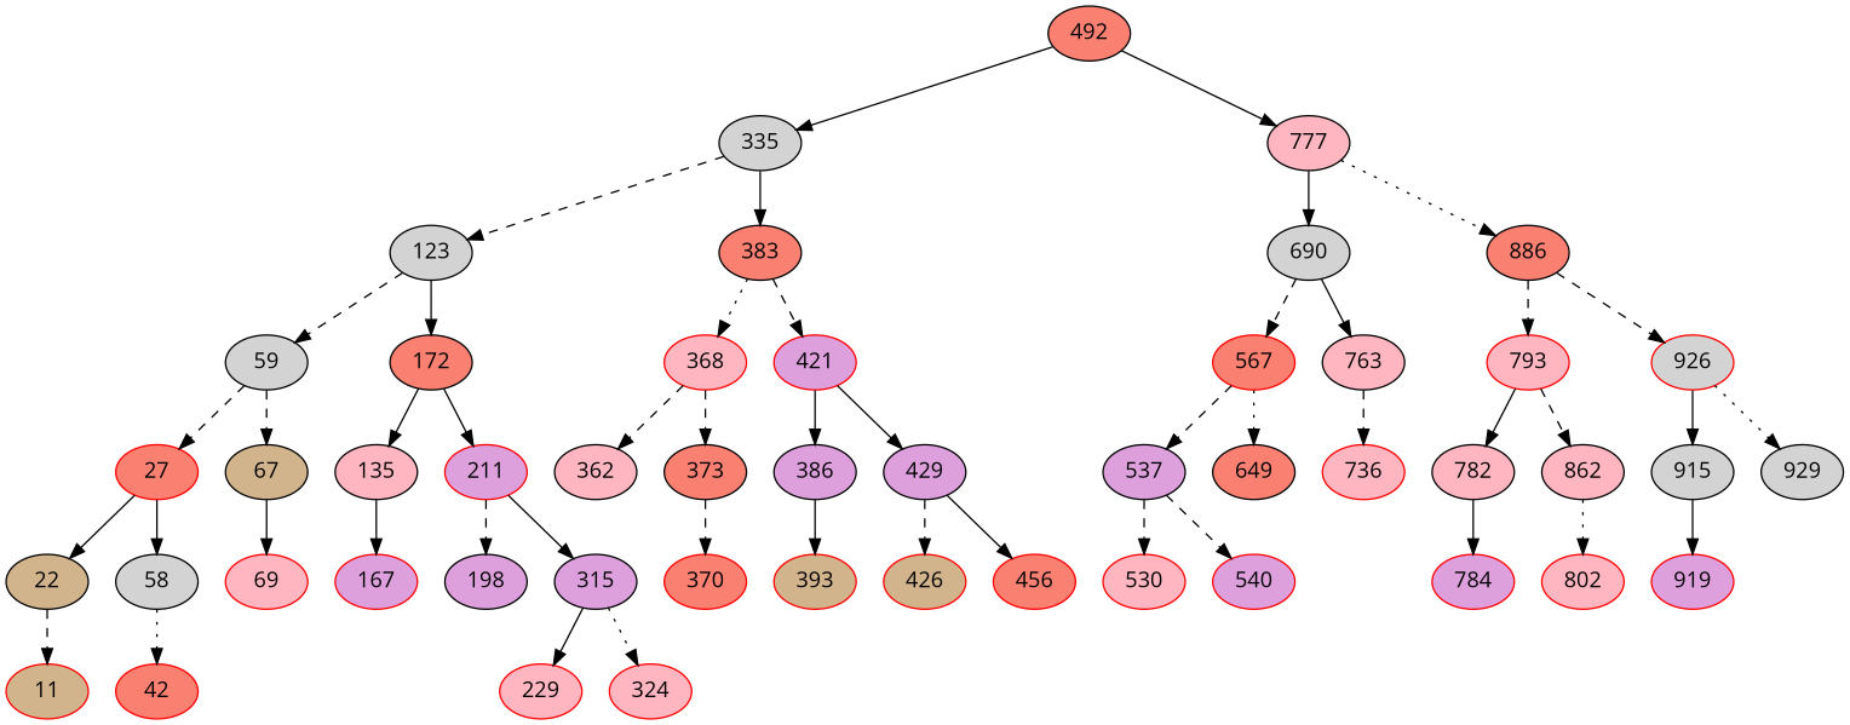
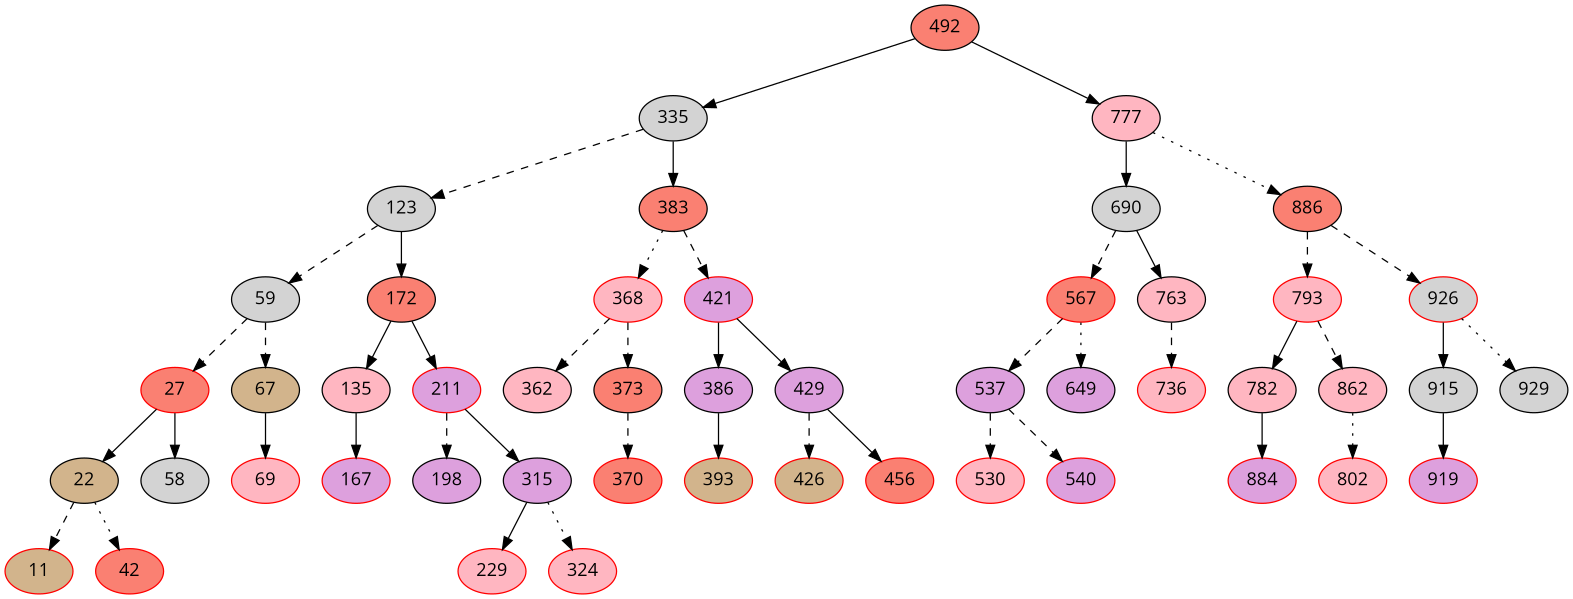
  digraph {
    fontname="Open Sans"
    node [color=black fillcolor=lightpink fontname="Open Sans" style=filled]
    edge [fontname="Open Sans" style=solid]
    n1 [fillcolor=salmon label=492]
    n2 [fillcolor=lightgrey label=335]
    n3 [label=777]
    n4 [fillcolor=lightgrey fontcolour=red label=123]
    n5 [fillcolor=salmon label=383]
    n6 [fillcolor=lightgrey label=690]
    n7 [fillcolor=salmon label=886]
    n8 [fillcolor=lightgrey label=59]
    n9 [fillcolor=salmon label=172]
    n10 [color=red fontcolour=red label=368]
    n11 [color=red fillcolor=plum fontcolour=red label=421]
    n12 [color=red fillcolor=salmon fontcolour=red label=567]
    n13 [label=763]
    n14 [color=red fontcolour=red label=793]
    n15 [color=red fillcolor=lightgrey fontcolour=red label=926]
    n16 [fillcolor=plum label=537]
-   n17 [fillcolor=salmon label=649]
+   n17 [fillcolor=plum label=649]
    n18 [color=red fontcolour=red label=736]
    n19 [label=782]
    n20 [label=862]
    n21 [fillcolor=lightgrey label=915]
    n22 [fillcolor=lightgrey label=929]
-   n23 [color=red fillcolor=plum fontcolour=red label=784]
+   n23 [color=red fillcolor=plum fontcolour=red label=884]
    n24 [color=red fontcolour=red label=802]
    n25 [color=red fillcolor=plum fontcolour=red label=919]
    n26 [color=red fontcolour=red label=530]
    n27 [color=red fillcolor=plum fontcolour=red label=540]
    n28 [color=red fillcolor=salmon fontcolour=red label=27]
    n29 [fillcolor=tan label=67]
    n30 [label=135]
    n31 [color=red fillcolor=plum fontcolour=red label=211]
    n32 [label=362]
    n33 [fillcolor=salmon label=373]
    n34 [fillcolor=plum label=386]
    n35 [fillcolor=plum label=429]
    n36 [color=red fillcolor=salmon fontcolour=red label=370]
    n37 [color=red fillcolor=tan fontcolour=red label=393]
    n38 [color=red fillcolor=tan fontcolour=red label=426]
    n39 [color=red fillcolor=salmon fontcolour=red label=456]
    n40 [fillcolor=tan label=22]
    n41 [fillcolor=lightgrey label=58]
    n42 [color=red fontcolour=red label=69]
    n43 [color=red fillcolor=plum fontcolour=red label=167]
    n44 [fillcolor=plum label=198]
    n45 [fillcolor=plum label=315]
    n46 [color=red fontcolour=red label=229]
    n47 [color=red fontcolour=red label=324]
    n48 [color=red fillcolor=tan fontcolour=red label=11]
    n49 [color=red fillcolor=salmon fontcolour=red label=42]
    n1 -> n2
    n1 -> n3
    n2 -> n4 [style=dashed]
    n2 -> n5
    n3 -> n6
    n3 -> n7 [style=dotted]
    n4 -> n8 [style=dashed]
    n4 -> n9
    n5 -> n10 [style=dotted]
    n5 -> n11 [style=dashed]
    n6 -> n12 [style=dashed]
    n6 -> n13
    n7 -> n14 [style=dashed]
    n7 -> n15 [style=dashed]
    n8 -> n28 [style=dashed]
    n8 -> n29 [style=dashed]
    n9 -> n30
    n9 -> n31
    n10 -> n32 [style=dashed]
    n10 -> n33 [style=dashed]
    n11 -> n34
    n11 -> n35
    n12 -> n16 [style=dashed]
    n12 -> n17 [style=dotted]
    n13 -> n18 [style=dashed]
    n14 -> n19
    n14 -> n20 [style=dashed]
    n15 -> n21
    n15 -> n22 [style=dotted]
    n16 -> n26 [style=dashed]
    n16 -> n27 [style=dashed]
    n19 -> n23
    n20 -> n24 [style=dotted]
    n21 -> n25
    n28 -> n40
    n28 -> n41
    n29 -> n42
    n30 -> n43
    n31 -> n44 [style=dashed]
    n31 -> n45
    n33 -> n36 [style=dashed]
    n34 -> n37
    n35 -> n38 [style=dashed]
    n35 -> n39
    n40 -> n48 [style=dashed]
-   n41 -> n49 [style=dotted]
+   n40 -> n49 [style=dotted]
    n45 -> n46
    n45 -> n47 [style=dotted]
  }
